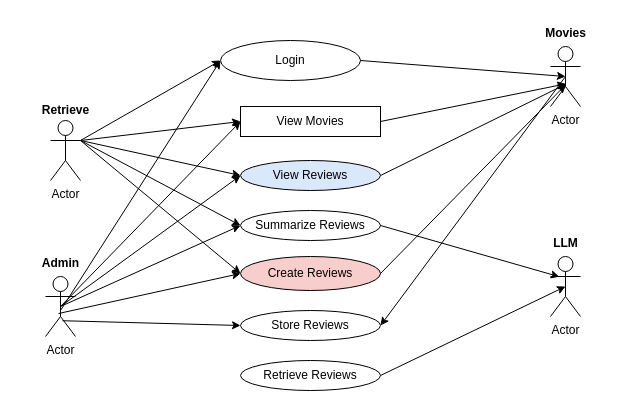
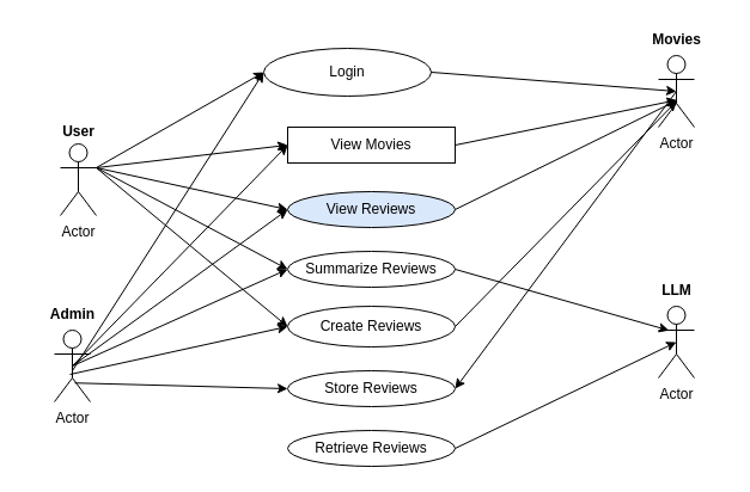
  <mxCell id="0" />
  <mxCell id="1" parent="0" />
  <mxCell id="2" value="Actor" style="shape=umlActor;verticalLabelPosition=bottom;verticalAlign=top;html=1;" vertex="1" parent="1"><mxGeometry x="50" y="120" width="30" height="60" as="geometry" /></mxCell>
  <mxCell id="3" value="Actor" style="shape=umlActor;verticalLabelPosition=bottom;verticalAlign=top;html=1;" vertex="1" parent="1"><mxGeometry x="45" y="276" width="30" height="60" as="geometry" /></mxCell>
  <mxCell id="4" value="Actor" style="shape=umlActor;verticalLabelPosition=bottom;verticalAlign=top;html=1;" vertex="1" parent="1"><mxGeometry x="550" y="256" width="30" height="60" as="geometry" /></mxCell>
  <mxCell id="5" value="Actor" style="shape=umlActor;verticalLabelPosition=bottom;verticalAlign=top;html=1;" vertex="1" parent="1"><mxGeometry x="550" y="46" width="30" height="60" as="geometry" /></mxCell>
- <mxCell id="6" value="Retrieve" style="text;align=center;fontStyle=1;verticalAlign=middle;spacingLeft=3;spacingRight=3;strokeColor=none;rotatable=0;points=[[0,0.5],[1,0.5]];portConstraint=eastwest;html=1;" vertex="1" parent="1"><mxGeometry x="25" y="97" width="80" height="26" as="geometry" /></mxCell>
+ <mxCell id="6" value="User" style="text;align=center;fontStyle=1;verticalAlign=middle;spacingLeft=3;spacingRight=3;strokeColor=none;rotatable=0;points=[[0,0.5],[1,0.5]];portConstraint=eastwest;html=1;" vertex="1" parent="1"><mxGeometry x="25" y="97" width="80" height="26" as="geometry" /></mxCell>
  <mxCell id="7" value="Admin" style="text;align=center;fontStyle=1;verticalAlign=middle;spacingLeft=3;spacingRight=3;strokeColor=none;rotatable=0;points=[[0,0.5],[1,0.5]];portConstraint=eastwest;html=1;" vertex="1" parent="1"><mxGeometry x="20" y="250" width="80" height="26" as="geometry" /></mxCell>
  <mxCell id="8" value="LLM" style="text;align=center;fontStyle=1;verticalAlign=middle;spacingLeft=3;spacingRight=3;strokeColor=none;rotatable=0;points=[[0,0.5],[1,0.5]];portConstraint=eastwest;html=1;" vertex="1" parent="1"><mxGeometry x="525" y="230" width="80" height="26" as="geometry" /></mxCell>
  <mxCell id="9" value="Movies" style="text;align=center;fontStyle=1;verticalAlign=middle;spacingLeft=3;spacingRight=3;strokeColor=none;rotatable=0;points=[[0,0.5],[1,0.5]];portConstraint=eastwest;html=1;" vertex="1" parent="1"><mxGeometry x="525" y="20" width="80" height="26" as="geometry" /></mxCell>
  <mxCell id="10" value="Login" style="ellipse;whiteSpace=wrap;html=1;" vertex="1" parent="1"><mxGeometry x="220" y="40" width="140" height="40" as="geometry" /></mxCell>
  <mxCell id="11" value="View Movies" style="whiteSpace=wrap;html=1;rounded=0;" vertex="1" parent="1"><mxGeometry x="240" y="106" width="140" height="30" as="geometry" /></mxCell>
  <mxCell id="12" value="View Reviews" style="ellipse;whiteSpace=wrap;html=1;fillColor=#dae8fc;" vertex="1" parent="1"><mxGeometry x="240" y="160" width="140" height="30" as="geometry" /></mxCell>
  <mxCell id="13" value="Summarize Reviews" style="ellipse;whiteSpace=wrap;html=1;" vertex="1" parent="1"><mxGeometry x="240" y="210" width="140" height="30" as="geometry" /></mxCell>
- <mxCell id="14" value="Create Reviews" style="ellipse;whiteSpace=wrap;html=1;fillColor=#f8cecc;" vertex="1" parent="1"><mxGeometry x="240" y="256" width="140" height="34" as="geometry" /></mxCell>
+ <mxCell id="14" value="Create Reviews" style="ellipse;whiteSpace=wrap;html=1;" vertex="1" parent="1"><mxGeometry x="240" y="256" width="140" height="34" as="geometry" /></mxCell>
  <mxCell id="15" value="Store Reviews" style="ellipse;whiteSpace=wrap;html=1;" vertex="1" parent="1"><mxGeometry x="240" y="310" width="140" height="30" as="geometry" /></mxCell>
  <mxCell id="16" value="Retrieve Reviews" style="ellipse;whiteSpace=wrap;html=1;" vertex="1" parent="1"><mxGeometry x="240" y="360" width="140" height="30" as="geometry" /></mxCell>
  <mxCell id="17" value="" style="endArrow=classic;html=1;rounded=0;exitX=1;exitY=0.333;exitDx=0;exitDy=0;exitPerimeter=0;entryX=0;entryY=0.5;entryDx=0;entryDy=0;" edge="1" parent="1" source="2" target="10"><mxGeometry width="50" height="50" relative="1" as="geometry"><mxPoint x="320" y="240" as="sourcePoint" /><mxPoint x="370" y="190" as="targetPoint" /></mxGeometry></mxCell>
  <mxCell id="18" value="" style="endArrow=classic;html=1;rounded=0;exitX=1;exitY=0.5;exitDx=0;exitDy=0;entryX=0.5;entryY=0.5;entryDx=0;entryDy=0;entryPerimeter=0;" edge="1" parent="1" source="10" target="5"><mxGeometry width="50" height="50" relative="1" as="geometry"><mxPoint x="90" y="150" as="sourcePoint" /><mxPoint x="250" y="70" as="targetPoint" /></mxGeometry></mxCell>
  <mxCell id="19" value="" style="endArrow=classic;html=1;rounded=0;entryX=0;entryY=0.5;entryDx=0;entryDy=0;" edge="1" parent="1" target="11"><mxGeometry width="50" height="50" relative="1" as="geometry"><mxPoint x="80" y="140" as="sourcePoint" /><mxPoint x="370" y="190" as="targetPoint" /></mxGeometry></mxCell>
  <mxCell id="20" value="" style="endArrow=classic;html=1;rounded=0;exitX=1;exitY=0.5;exitDx=0;exitDy=0;entryX=0.507;entryY=0.623;entryDx=0;entryDy=0;entryPerimeter=0;" edge="1" parent="1" source="11" target="5"><mxGeometry width="50" height="50" relative="1" as="geometry"><mxPoint x="100" y="160" as="sourcePoint" /><mxPoint x="260" y="80" as="targetPoint" /></mxGeometry></mxCell>
  <mxCell id="21" value="" style="endArrow=classic;html=1;rounded=0;entryX=0;entryY=0.5;entryDx=0;entryDy=0;" edge="1" parent="1" target="12"><mxGeometry width="50" height="50" relative="1" as="geometry"><mxPoint x="80" y="140" as="sourcePoint" /><mxPoint x="370" y="190" as="targetPoint" /></mxGeometry></mxCell>
  <mxCell id="22" value="" style="endArrow=classic;html=1;rounded=0;exitX=1;exitY=0.5;exitDx=0;exitDy=0;entryX=0.533;entryY=0.623;entryDx=0;entryDy=0;entryPerimeter=0;" edge="1" parent="1" source="12" target="5"><mxGeometry width="50" height="50" relative="1" as="geometry"><mxPoint x="110" y="170" as="sourcePoint" /><mxPoint x="270" y="90" as="targetPoint" /></mxGeometry></mxCell>
  <mxCell id="23" value="" style="endArrow=classic;html=1;rounded=0;entryX=0;entryY=0.5;entryDx=0;entryDy=0;" edge="1" parent="1" target="13"><mxGeometry width="50" height="50" relative="1" as="geometry"><mxPoint x="80" y="140" as="sourcePoint" /><mxPoint x="280" y="100" as="targetPoint" /></mxGeometry></mxCell>
  <mxCell id="24" value="" style="endArrow=classic;html=1;rounded=0;exitX=1;exitY=0.5;exitDx=0;exitDy=0;entryX=0.293;entryY=0.337;entryDx=0;entryDy=0;entryPerimeter=0;" edge="1" parent="1" source="13" target="4"><mxGeometry width="50" height="50" relative="1" as="geometry"><mxPoint x="130" y="190" as="sourcePoint" /><mxPoint x="290" y="110" as="targetPoint" /></mxGeometry></mxCell>
  <mxCell id="25" value="" style="endArrow=classic;html=1;rounded=0;entryX=0;entryY=0.5;entryDx=0;entryDy=0;" edge="1" parent="1" target="14"><mxGeometry width="50" height="50" relative="1" as="geometry"><mxPoint x="80" y="140" as="sourcePoint" /><mxPoint x="300" y="120" as="targetPoint" /></mxGeometry></mxCell>
  <mxCell id="26" value="" style="endArrow=classic;html=1;rounded=0;exitX=1;exitY=0.5;exitDx=0;exitDy=0;entryX=0.507;entryY=0.637;entryDx=0;entryDy=0;entryPerimeter=0;" edge="1" parent="1" source="14" target="5"><mxGeometry width="50" height="50" relative="1" as="geometry"><mxPoint x="150" y="210" as="sourcePoint" /><mxPoint x="310" y="130" as="targetPoint" /></mxGeometry></mxCell>
  <mxCell id="27" value="" style="endArrow=classic;html=1;rounded=0;exitX=0.5;exitY=0.5;exitDx=0;exitDy=0;exitPerimeter=0;entryX=1;entryY=0.5;entryDx=0;entryDy=0;" edge="1" parent="1" source="5" target="15"><mxGeometry width="50" height="50" relative="1" as="geometry"><mxPoint x="80" y="140" as="sourcePoint" /><mxPoint x="370" y="190" as="targetPoint" /></mxGeometry></mxCell>
  <mxCell id="28" value="" style="endArrow=classic;html=1;rounded=0;exitX=1;exitY=0.5;exitDx=0;exitDy=0;entryX=0.5;entryY=0.5;entryDx=0;entryDy=0;entryPerimeter=0;" edge="1" parent="1" source="16" target="4"><mxGeometry width="50" height="50" relative="1" as="geometry"><mxPoint x="320" y="240" as="sourcePoint" /><mxPoint x="370" y="190" as="targetPoint" /></mxGeometry></mxCell>
  <mxCell id="29" value="" style="endArrow=classic;html=1;rounded=0;exitX=0.567;exitY=0.737;exitDx=0;exitDy=0;exitPerimeter=0;entryX=0;entryY=0.5;entryDx=0;entryDy=0;" edge="1" parent="1" source="3" target="15"><mxGeometry width="50" height="50" relative="1" as="geometry"><mxPoint x="320" y="360" as="sourcePoint" /><mxPoint x="370" y="310" as="targetPoint" /></mxGeometry></mxCell>
  <mxCell id="30" value="" style="endArrow=classic;html=1;rounded=0;exitX=0.433;exitY=0.617;exitDx=0;exitDy=0;exitPerimeter=0;entryX=0;entryY=0.5;entryDx=0;entryDy=0;" edge="1" parent="1" source="3" target="14"><mxGeometry width="50" height="50" relative="1" as="geometry"><mxPoint x="320" y="360" as="sourcePoint" /><mxPoint x="370" y="310" as="targetPoint" /></mxGeometry></mxCell>
  <mxCell id="31" value="" style="endArrow=classic;html=1;rounded=0;exitX=0.5;exitY=0.5;exitDx=0;exitDy=0;exitPerimeter=0;entryX=0;entryY=0.5;entryDx=0;entryDy=0;" edge="1" parent="1" source="3" target="13"><mxGeometry width="50" height="50" relative="1" as="geometry"><mxPoint x="320" y="360" as="sourcePoint" /><mxPoint x="370" y="310" as="targetPoint" /></mxGeometry></mxCell>
  <mxCell id="32" value="" style="endArrow=classic;html=1;rounded=0;exitX=0.5;exitY=0.5;exitDx=0;exitDy=0;exitPerimeter=0;entryX=0;entryY=0.5;entryDx=0;entryDy=0;" edge="1" parent="1" source="3" target="12"><mxGeometry width="50" height="50" relative="1" as="geometry"><mxPoint x="320" y="360" as="sourcePoint" /><mxPoint x="370" y="310" as="targetPoint" /></mxGeometry></mxCell>
  <mxCell id="33" value="" style="endArrow=classic;html=1;rounded=0;exitX=0.5;exitY=0.5;exitDx=0;exitDy=0;exitPerimeter=0;entryX=0;entryY=0.5;entryDx=0;entryDy=0;" edge="1" parent="1" source="3" target="11"><mxGeometry width="50" height="50" relative="1" as="geometry"><mxPoint x="320" y="360" as="sourcePoint" /><mxPoint x="370" y="310" as="targetPoint" /></mxGeometry></mxCell>
  <mxCell id="34" value="" style="endArrow=classic;html=1;rounded=0;entryX=0;entryY=0.5;entryDx=0;entryDy=0;" edge="1" parent="1" target="10"><mxGeometry width="50" height="50" relative="1" as="geometry"><mxPoint x="60" y="310" as="sourcePoint" /><mxPoint x="370" y="210" as="targetPoint" /></mxGeometry></mxCell>
